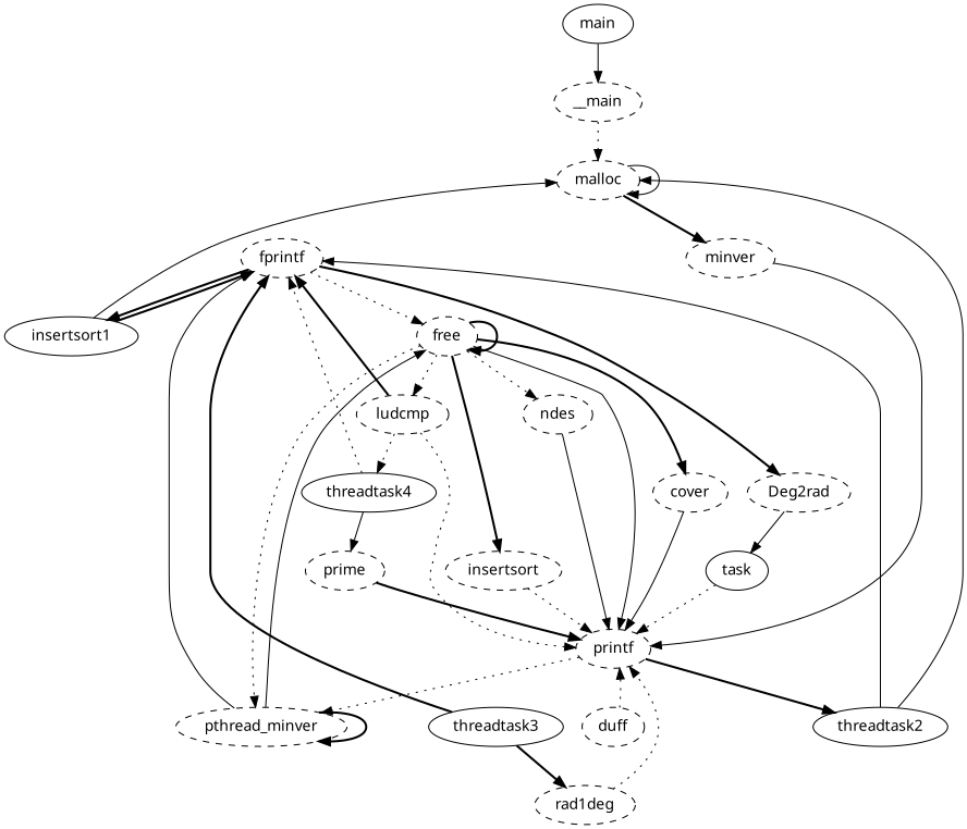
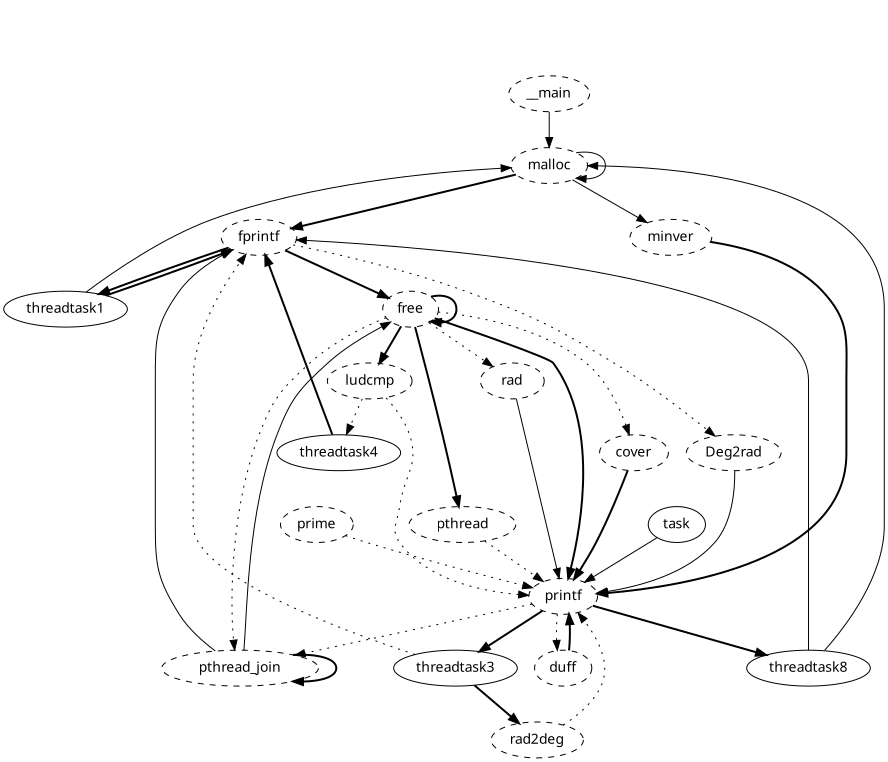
  strict digraph {
    fontname="Noto Sans"
    node [fontname="Noto Sans" style=dashed]
    edge [fontname="Noto Sans" style=bold]
    __main
    malloc
-   main [style=""]
    fprintf
    minver
-   threadtask1 [label=insertsort1 style=""]
+   threadtask1 [style=""]
    free
    Deg2rad
    printf
-   pthread_join [label=pthread_minver]
+   pthread_join
    cover
-   insertsort
-   ndes
+   insertsort [label=pthread]
+   ndes [label=rad]
    ludcmp
-   threadtask2 [style=""]
+   threadtask2 [label=threadtask8 style=""]
    duff
    threadtask3 [style=""]
    threadtask4 [style=""]
    prime
-   rad2deg [label=rad1deg]
+   rad2deg
    task [style=""]
-   __main -> malloc [style=dotted]
+   __main -> malloc [style=solid]
    malloc -> malloc [style=solid]
-   ludcmp -> fprintf
-   malloc -> minver
-   main -> __main [style=solid]
+   malloc -> fprintf
+   malloc -> minver [style=solid]
    fprintf -> threadtask1
-   fprintf -> free [style=dotted]
-   fprintf -> Deg2rad
-   minver -> printf [style=solid]
+   fprintf -> free
+   fprintf -> Deg2rad [style=dotted]
+   minver -> printf
    threadtask1 -> malloc [style=solid]
    threadtask1 -> fprintf
    free -> free
-   free -> printf [style=solid]
+   free -> printf
    free -> pthread_join [style=dotted]
-   free -> cover
+   free -> cover [style=dotted]
    free -> insertsort
    free -> ndes [style=dotted]
-   free -> ludcmp [style=dotted]
-   Deg2rad -> task [style=solid]
+   free -> ludcmp
+   Deg2rad -> printf [style=solid]
    printf -> pthread_join [style=dotted]
    printf -> threadtask2
+   printf -> duff [style=dotted]
+   printf -> threadtask3
    pthread_join -> fprintf [style=solid]
    pthread_join -> free [style=solid]
    pthread_join -> pthread_join
-   cover -> printf [style=solid]
+   cover -> printf
    insertsort -> printf [style=dotted]
    ndes -> printf [style=solid]
    ludcmp -> printf [style=dotted]
    ludcmp -> threadtask4 [style=dotted]
    threadtask2 -> malloc [style=solid]
    threadtask2 -> fprintf [style=solid]
-   duff -> printf [style=dotted]
-   threadtask3 -> fprintf
+   duff -> printf
+   threadtask3 -> fprintf [style=dotted]
    threadtask3 -> rad2deg
-   threadtask4 -> fprintf [style=dotted]
-   threadtask4 -> prime [style=solid]
-   prime -> printf
+   threadtask4 -> fprintf
+   prime -> printf [style=dotted]
    rad2deg -> printf [style=dotted]
-   task -> printf [style=dotted]
+   task -> printf [style=solid]
  }
